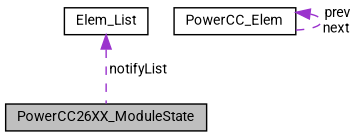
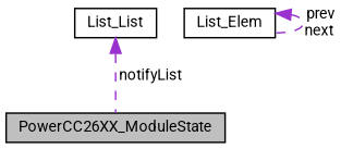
  digraph {
    fontname=Roboto
    node [color=black fillcolor=white fontname=Roboto fontsize=10 shape=record style=filled]
    edge [color=darkorchid3 dir=back fontname=Roboto fontsize=10 labelfontname=Helvetica labelfontsize=10 style=dashed]
    n1 [fillcolor=grey75 fontcolor=black height=0.2 label=PowerCC26XX_ModuleState width=0.4]
-   n2 [height=0.2 label=Elem_List width=0.4]
-   n3 [height=0.2 label=PowerCC_Elem width=0.4]
+   n2 [height=0.2 label=List_List width=0.4]
+   n3 [height=0.2 label=List_Elem width=0.4]
    n2 -> n1 [label=" notifyList"]
    n3 -> n3 [label=" prev\nnext"]
  }
